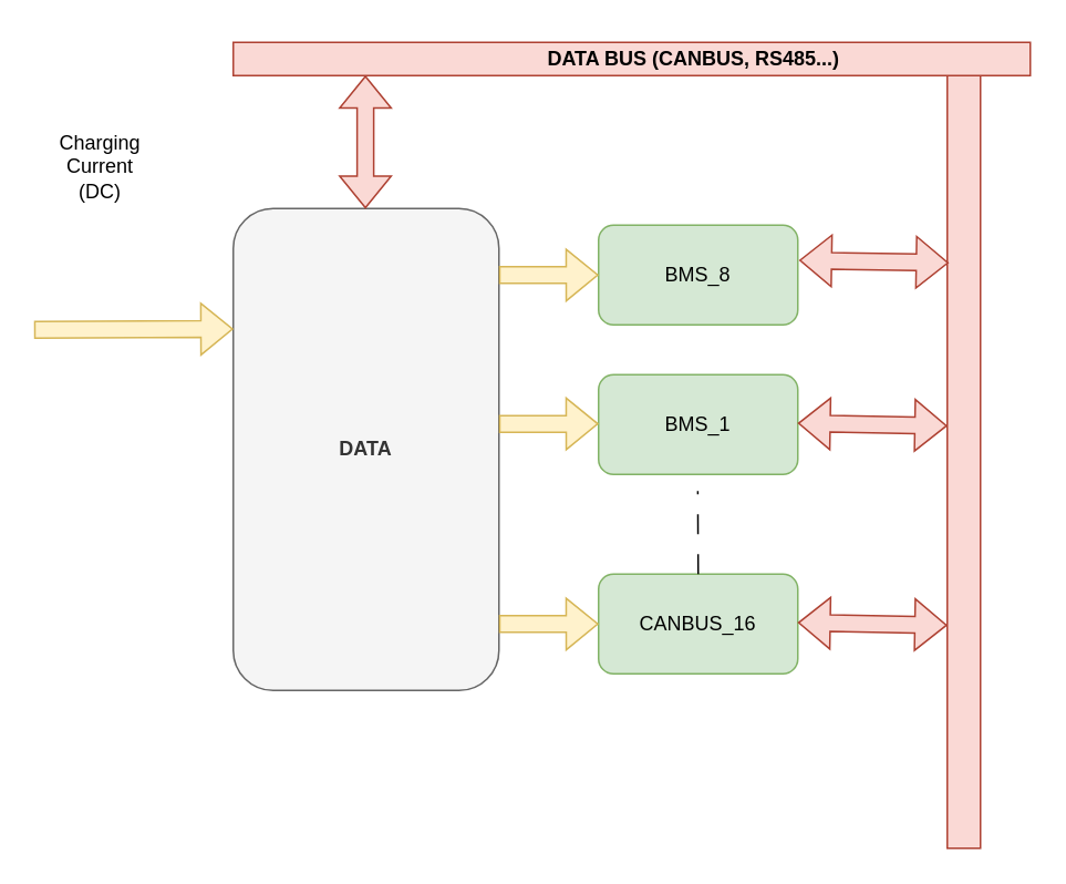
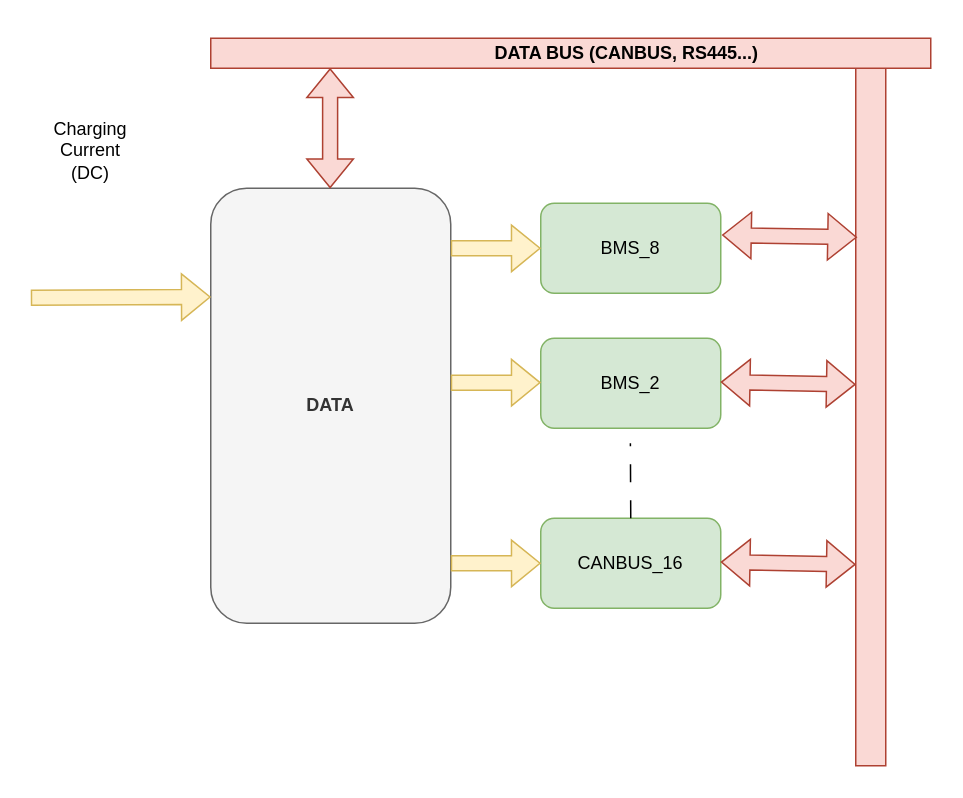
  <mxCell id="0" />
  <mxCell id="1" parent="0" />
  <mxCell id="2" value="" style="rounded=0;whiteSpace=wrap;html=1;direction=south;fillColor=#fad9d5;strokeColor=#ae4132;" vertex="1" parent="1"><mxGeometry x="570" y="30" width="20" height="480" as="geometry" /></mxCell>
  <mxCell id="3" value="&lt;b&gt;DATA&lt;/b&gt;" style="rounded=1;whiteSpace=wrap;html=1;fillColor=#f5f5f5;strokeColor=#666666;fontColor=#333333;" vertex="1" parent="1"><mxGeometry x="140" y="125" width="160" height="290" as="geometry" /></mxCell>
  <mxCell id="4" value="BMS_8" style="rounded=1;whiteSpace=wrap;html=1;fillColor=#d5e8d4;strokeColor=#82b366;" vertex="1" parent="1"><mxGeometry x="360" y="135" width="120" height="60" as="geometry" /></mxCell>
- <mxCell id="5" value="BMS_1" style="rounded=1;whiteSpace=wrap;html=1;fillColor=#d5e8d4;strokeColor=#82b366;" vertex="1" parent="1"><mxGeometry x="360" y="225" width="120" height="60" as="geometry" /></mxCell>
+ <mxCell id="5" value="BMS_2" style="rounded=1;whiteSpace=wrap;html=1;fillColor=#d5e8d4;strokeColor=#82b366;" vertex="1" parent="1"><mxGeometry x="360" y="225" width="120" height="60" as="geometry" /></mxCell>
  <mxCell id="6" value="CANBUS_16" style="rounded=1;whiteSpace=wrap;html=1;fillColor=#d5e8d4;strokeColor=#82b366;" vertex="1" parent="1"><mxGeometry x="360" y="345" width="120" height="60" as="geometry" /></mxCell>
  <mxCell id="7" value="" style="endArrow=none;html=1;rounded=0;dashed=1;dashPattern=12 12;" edge="1" parent="1"><mxGeometry width="50" height="50" relative="1" as="geometry"><mxPoint x="420" y="345" as="sourcePoint" /><mxPoint x="419.76" y="295" as="targetPoint" /></mxGeometry></mxCell>
  <mxCell id="8" value="" style="shape=flexArrow;endArrow=classic;html=1;rounded=0;entryX=0;entryY=0.25;entryDx=0;entryDy=0;fillColor=#fff2cc;strokeColor=#d6b656;" edge="1" parent="1" target="3"><mxGeometry width="50" height="50" relative="1" as="geometry"><mxPoint x="20" y="198" as="sourcePoint" /><mxPoint x="70" y="145" as="targetPoint" /></mxGeometry></mxCell>
  <mxCell id="9" value="Charging Current (DC)" style="text;html=1;strokeColor=none;fillColor=none;align=center;verticalAlign=middle;whiteSpace=wrap;rounded=0;" vertex="1" parent="1"><mxGeometry x="30" y="85" width="60" height="30" as="geometry" /></mxCell>
  <mxCell id="10" value="" style="shape=flexArrow;endArrow=classic;html=1;rounded=0;fillColor=#fff2cc;strokeColor=#d6b656;" edge="1" parent="1"><mxGeometry width="50" height="50" relative="1" as="geometry"><mxPoint x="300" y="165.08" as="sourcePoint" /><mxPoint x="360" y="165" as="targetPoint" /></mxGeometry></mxCell>
  <mxCell id="11" value="" style="shape=flexArrow;endArrow=classic;html=1;rounded=0;fillColor=#fff2cc;strokeColor=#d6b656;" edge="1" parent="1"><mxGeometry width="50" height="50" relative="1" as="geometry"><mxPoint x="300" y="254.66" as="sourcePoint" /><mxPoint x="360" y="254.58" as="targetPoint" /></mxGeometry></mxCell>
  <mxCell id="12" value="" style="shape=flexArrow;endArrow=classic;html=1;rounded=0;fillColor=#fff2cc;strokeColor=#d6b656;" edge="1" parent="1"><mxGeometry width="50" height="50" relative="1" as="geometry"><mxPoint x="300" y="375.08" as="sourcePoint" /><mxPoint x="360" y="375" as="targetPoint" /></mxGeometry></mxCell>
  <mxCell id="13" value="" style="shape=flexArrow;endArrow=classic;startArrow=classic;html=1;rounded=0;fillColor=#fad9d5;strokeColor=#ae4132;" edge="1" parent="1"><mxGeometry width="100" height="100" relative="1" as="geometry"><mxPoint x="219.58" y="125" as="sourcePoint" /><mxPoint x="219.58" y="45" as="targetPoint" /></mxGeometry></mxCell>
  <mxCell id="14" value="" style="rounded=0;whiteSpace=wrap;html=1;fillColor=#fad9d5;strokeColor=#ae4132;" vertex="1" parent="1"><mxGeometry x="140" y="25" width="480" height="20" as="geometry" /></mxCell>
  <mxCell id="15" value="" style="shape=flexArrow;endArrow=classic;startArrow=classic;html=1;rounded=0;fillColor=#fad9d5;strokeColor=#ae4132;exitX=1.007;exitY=0.353;exitDx=0;exitDy=0;exitPerimeter=0;entryX=0.266;entryY=0.958;entryDx=0;entryDy=0;entryPerimeter=0;" edge="1" parent="1" source="4" target="2"><mxGeometry width="100" height="100" relative="1" as="geometry"><mxPoint x="530" y="105" as="sourcePoint" /><mxPoint x="530" y="185" as="targetPoint" /></mxGeometry></mxCell>
  <mxCell id="16" value="" style="shape=flexArrow;endArrow=classic;startArrow=classic;html=1;rounded=0;fillColor=#fad9d5;strokeColor=#ae4132;exitX=1.007;exitY=0.353;exitDx=0;exitDy=0;exitPerimeter=0;entryX=0.266;entryY=0.958;entryDx=0;entryDy=0;entryPerimeter=0;" edge="1" parent="1"><mxGeometry width="100" height="100" relative="1" as="geometry"><mxPoint x="480" y="254.25" as="sourcePoint" /><mxPoint x="570" y="255.75" as="targetPoint" /></mxGeometry></mxCell>
  <mxCell id="17" value="" style="shape=flexArrow;endArrow=classic;startArrow=classic;html=1;rounded=0;fillColor=#fad9d5;strokeColor=#ae4132;exitX=1.007;exitY=0.353;exitDx=0;exitDy=0;exitPerimeter=0;entryX=0.266;entryY=0.958;entryDx=0;entryDy=0;entryPerimeter=0;" edge="1" parent="1"><mxGeometry width="100" height="100" relative="1" as="geometry"><mxPoint x="480" y="374.25" as="sourcePoint" /><mxPoint x="570" y="375.75" as="targetPoint" /></mxGeometry></mxCell>
- <mxCell id="18" value="&lt;b&gt;DATA BUS (CANBUS, RS485...)&lt;/b&gt;" style="text;html=1;strokeColor=none;fillColor=none;align=center;verticalAlign=middle;whiteSpace=wrap;rounded=0;" vertex="1" parent="1"><mxGeometry x="295" y="20" width="245" height="30" as="geometry" /></mxCell>
+ <mxCell id="18" value="&lt;b&gt;DATA BUS (CANBUS, RS445...)&lt;/b&gt;" style="text;html=1;strokeColor=none;fillColor=none;align=center;verticalAlign=middle;whiteSpace=wrap;rounded=0;" vertex="1" parent="1"><mxGeometry x="295" y="20" width="245" height="30" as="geometry" /></mxCell>
